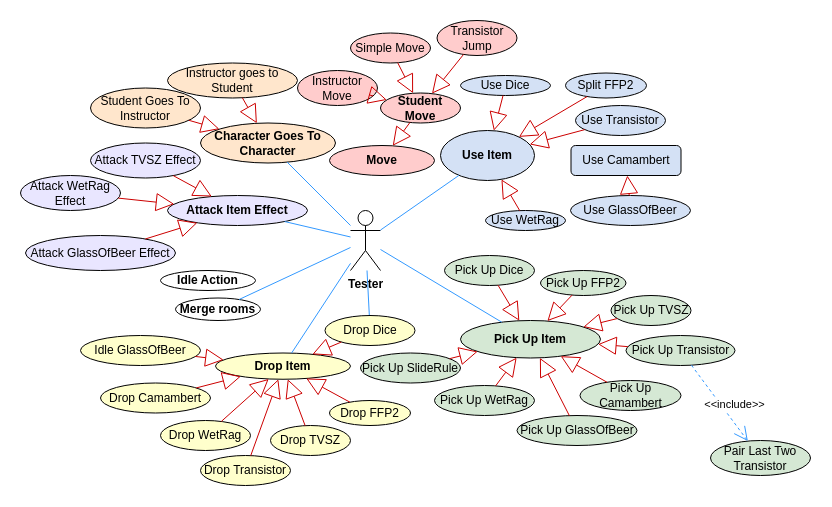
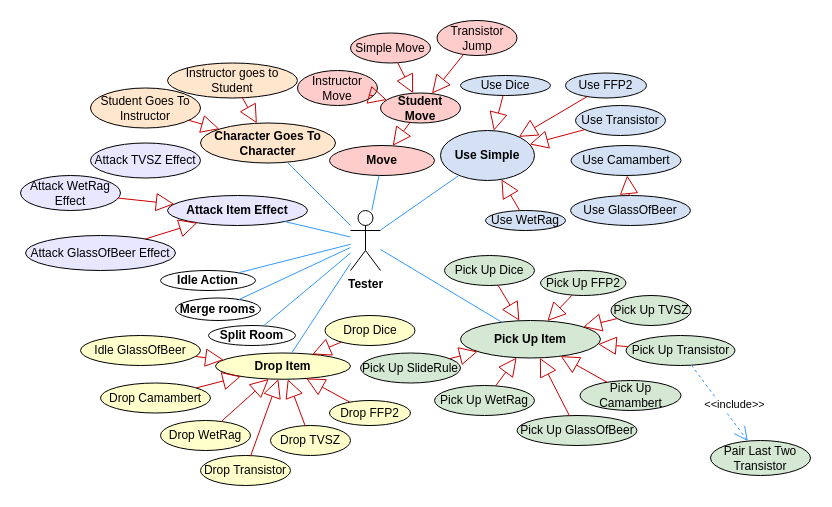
  <mxCell id="0" />
  <mxCell id="1" parent="0" />
  <mxCell id="2" value="&lt;b&gt;Tester&lt;/b&gt;" style="shape=umlActor;verticalLabelPosition=bottom;verticalAlign=top;html=1;strokeColor=#000000;" parent="1" vertex="1"><mxGeometry x="350" y="210" width="30" height="60" as="geometry" /></mxCell>
  <mxCell id="3" value="&lt;b&gt;Move&lt;/b&gt;" style="ellipse;whiteSpace=wrap;html=1;fillColor=#FFCCCC;" parent="1" vertex="1"><mxGeometry x="329" y="145" width="105" height="30" as="geometry" /></mxCell>
  <mxCell id="4" value="Transistor Jump" style="ellipse;whiteSpace=wrap;html=1;fillColor=#FFCCCC;" parent="1" vertex="1"><mxGeometry x="436.5" y="20" width="80" height="35" as="geometry" /></mxCell>
  <mxCell id="5" value="Simple Move" style="ellipse;whiteSpace=wrap;html=1;fillColor=#FFCCCC;" parent="1" vertex="1"><mxGeometry x="350" y="32.5" width="80" height="30" as="geometry" /></mxCell>
  <mxCell id="6" value="" style="endArrow=block;endSize=16;endFill=0;html=1;rounded=0;strokeColor=#CC0000;" parent="1" source="4" target="71" edge="1"><mxGeometry width="160" relative="1" as="geometry"><mxPoint x="270" y="170" as="sourcePoint" /><mxPoint x="430" y="170" as="targetPoint" /></mxGeometry></mxCell>
  <mxCell id="7" value="" style="endArrow=block;endSize=16;endFill=0;html=1;rounded=0;strokeColor=#CC0000;" parent="1" source="5" target="71" edge="1"><mxGeometry width="160" relative="1" as="geometry"><mxPoint x="400" y="34" as="sourcePoint" /><mxPoint x="504" y="116" as="targetPoint" /></mxGeometry></mxCell>
- <mxCell id="8" value="&lt;b&gt;Use Item&lt;/b&gt;" style="ellipse;whiteSpace=wrap;html=1;fillColor=#D4E1F5;" parent="1" vertex="1"><mxGeometry x="440" y="130" width="94" height="50" as="geometry" /></mxCell>
+ <mxCell id="8" value="&lt;b&gt;Use Simple&lt;/b&gt;" style="ellipse;whiteSpace=wrap;html=1;fillColor=#D4E1F5;" parent="1" vertex="1"><mxGeometry x="440" y="130" width="94" height="50" as="geometry" /></mxCell>
  <mxCell id="9" value="Use Dice" style="ellipse;whiteSpace=wrap;html=1;fillColor=#D4E1F5;" parent="1" vertex="1"><mxGeometry x="460" y="75" width="90" height="20" as="geometry" /></mxCell>
- <mxCell id="10" value="" style="endArrow=none;html=1;rounded=0;strokeColor=#3399FF;" parent="1" source="2" target="46" edge="1"><mxGeometry width="50" height="50" relative="1" as="geometry"><mxPoint x="550" y="220" as="sourcePoint" /><mxPoint x="600" y="170" as="targetPoint" /></mxGeometry></mxCell>
- <mxCell id="11" value="Split FFP2" style="ellipse;whiteSpace=wrap;html=1;fillColor=#D4E1F5;" parent="1" vertex="1"><mxGeometry x="565" y="72.5" width="81" height="25" as="geometry" /></mxCell>
+ <mxCell id="10" value="" style="endArrow=none;html=1;rounded=0;strokeColor=#3399FF;" parent="1" source="2" target="3" edge="1"><mxGeometry width="50" height="50" relative="1" as="geometry"><mxPoint x="550" y="220" as="sourcePoint" /><mxPoint x="600" y="170" as="targetPoint" /></mxGeometry></mxCell>
+ <mxCell id="11" value="Use FFP2" style="ellipse;whiteSpace=wrap;html=1;fillColor=#D4E1F5;" parent="1" vertex="1"><mxGeometry x="565" y="72.5" width="81" height="25" as="geometry" /></mxCell>
  <mxCell id="12" value="" style="endArrow=none;html=1;rounded=0;strokeColor=#3399FF;" parent="1" source="2" target="8" edge="1"><mxGeometry width="50" height="50" relative="1" as="geometry"><mxPoint x="440" y="300" as="sourcePoint" /><mxPoint x="490" y="250" as="targetPoint" /></mxGeometry></mxCell>
  <mxCell id="13" value="Use Transistor" style="ellipse;whiteSpace=wrap;html=1;fillColor=#D4E1F5;" parent="1" vertex="1"><mxGeometry x="575" y="105" width="90" height="30" as="geometry" /></mxCell>
- <mxCell id="14" value="Use Camambert" style="whiteSpace=wrap;html=1;fillColor=#D4E1F5;rounded=1;" parent="1" vertex="1"><mxGeometry x="570.5" y="145" width="110" height="30" as="geometry" /></mxCell>
+ <mxCell id="14" value="Use Camambert" style="ellipse;whiteSpace=wrap;html=1;fillColor=#D4E1F5;" parent="1" vertex="1"><mxGeometry x="570.5" y="145" width="110" height="30" as="geometry" /></mxCell>
  <mxCell id="15" value="Use GlassOfBeer" style="ellipse;whiteSpace=wrap;html=1;fillColor=#D4E1F5;" parent="1" vertex="1"><mxGeometry x="570" y="195" width="120" height="30" as="geometry" /></mxCell>
  <mxCell id="16" value="Use WetRag" style="ellipse;whiteSpace=wrap;html=1;fillColor=#D4E1F5;" parent="1" vertex="1"><mxGeometry x="485" y="210" width="80" height="20" as="geometry" /></mxCell>
  <mxCell id="17" value="" style="endArrow=block;endSize=16;endFill=0;html=1;rounded=0;strokeColor=#CC0000;" parent="1" source="9" target="8" edge="1"><mxGeometry width="160" relative="1" as="geometry"><mxPoint x="622" y="128" as="sourcePoint" /><mxPoint x="526" y="183" as="targetPoint" /></mxGeometry></mxCell>
  <mxCell id="18" value="" style="endArrow=block;endSize=16;endFill=0;html=1;rounded=0;strokeColor=#CC0000;" parent="1" source="11" target="8" edge="1"><mxGeometry width="160" relative="1" as="geometry"><mxPoint x="632" y="138" as="sourcePoint" /><mxPoint x="536" y="193" as="targetPoint" /></mxGeometry></mxCell>
  <mxCell id="19" value="" style="endArrow=block;endSize=16;endFill=0;html=1;rounded=0;strokeColor=#CC0000;" parent="1" source="13" target="8" edge="1"><mxGeometry width="160" relative="1" as="geometry"><mxPoint x="652" y="158" as="sourcePoint" /><mxPoint x="556" y="213" as="targetPoint" /></mxGeometry></mxCell>
  <mxCell id="20" value="" style="endArrow=block;endSize=16;endFill=0;html=1;rounded=0;strokeColor=#CC0000;" parent="1" source="15" target="14" edge="1"><mxGeometry width="160" relative="1" as="geometry"><mxPoint x="672" y="178" as="sourcePoint" /><mxPoint x="576" y="233" as="targetPoint" /></mxGeometry></mxCell>
  <mxCell id="21" value="" style="endArrow=block;endSize=16;endFill=0;html=1;rounded=0;strokeColor=#CC0000;" parent="1" source="16" target="8" edge="1"><mxGeometry width="160" relative="1" as="geometry"><mxPoint x="682" y="188" as="sourcePoint" /><mxPoint x="586" y="243" as="targetPoint" /></mxGeometry></mxCell>
  <mxCell id="22" value="&lt;b&gt;Pick Up Item&lt;/b&gt;" style="ellipse;whiteSpace=wrap;html=1;fillColor=#D5E8D4;" parent="1" vertex="1"><mxGeometry x="460" y="320" width="140" height="37.5" as="geometry" /></mxCell>
  <mxCell id="23" value="" style="endArrow=none;html=1;rounded=0;strokeColor=#3399FF;fillColor=#D5E8D4;" parent="1" source="2" target="22" edge="1"><mxGeometry width="50" height="50" relative="1" as="geometry"><mxPoint x="320" y="390" as="sourcePoint" /><mxPoint x="370" y="340" as="targetPoint" /></mxGeometry></mxCell>
  <mxCell id="24" value="Pick Up Dice" style="ellipse;whiteSpace=wrap;html=1;fillColor=#D5E8D4;" parent="1" vertex="1"><mxGeometry x="444" y="255" width="90" height="30" as="geometry" /></mxCell>
  <mxCell id="25" value="Pick Up&amp;nbsp;FFP2" style="ellipse;whiteSpace=wrap;html=1;fillColor=#D5E8D4;" parent="1" vertex="1"><mxGeometry x="540" y="270" width="85.5" height="25" as="geometry" /></mxCell>
  <mxCell id="26" value="Pick Up TVSZ" style="ellipse;whiteSpace=wrap;html=1;fillColor=#D5E8D4;" parent="1" vertex="1"><mxGeometry x="610.5" y="295" width="80" height="30" as="geometry" /></mxCell>
  <mxCell id="27" value="Pick Up&amp;nbsp;Transistor" style="ellipse;whiteSpace=wrap;html=1;fillColor=#D5E8D4;" parent="1" vertex="1"><mxGeometry x="625.5" y="335" width="109" height="30" as="geometry" /></mxCell>
  <mxCell id="28" value="Pick Up Camambert" style="ellipse;whiteSpace=wrap;html=1;fillColor=#D5E8D4;" parent="1" vertex="1"><mxGeometry x="579.5" y="380" width="101" height="30" as="geometry" /></mxCell>
  <mxCell id="29" value="Pick Up&amp;nbsp;GlassOfBeer" style="ellipse;whiteSpace=wrap;html=1;fillColor=#D5E8D4;" parent="1" vertex="1"><mxGeometry x="516.5" y="415" width="120" height="30" as="geometry" /></mxCell>
  <mxCell id="30" value="Pick Up&amp;nbsp;WetRag" style="ellipse;whiteSpace=wrap;html=1;fillColor=#D5E8D4;" parent="1" vertex="1"><mxGeometry x="434" y="385" width="100" height="30" as="geometry" /></mxCell>
  <mxCell id="31" value="" style="endArrow=block;endSize=16;endFill=0;html=1;rounded=0;strokeColor=#CC0000;" parent="1" source="24" target="22" edge="1"><mxGeometry width="160" relative="1" as="geometry"><mxPoint x="530" y="320" as="sourcePoint" /><mxPoint x="431" y="286.5" as="targetPoint" /></mxGeometry></mxCell>
  <mxCell id="32" value="" style="endArrow=block;endSize=16;endFill=0;html=1;rounded=0;strokeColor=#CC0000;" parent="1" source="25" target="22" edge="1"><mxGeometry width="160" relative="1" as="geometry"><mxPoint x="489" y="363.5" as="sourcePoint" /><mxPoint x="431" y="286.5" as="targetPoint" /></mxGeometry></mxCell>
  <mxCell id="33" value="" style="endArrow=block;endSize=16;endFill=0;html=1;rounded=0;strokeColor=#CC0000;" parent="1" source="26" target="22" edge="1"><mxGeometry width="160" relative="1" as="geometry"><mxPoint x="612" y="325" as="sourcePoint" /><mxPoint x="554" y="248" as="targetPoint" /></mxGeometry></mxCell>
  <mxCell id="34" value="" style="endArrow=block;endSize=16;endFill=0;html=1;rounded=0;strokeColor=#CC0000;" parent="1" source="27" target="22" edge="1"><mxGeometry width="160" relative="1" as="geometry"><mxPoint x="622" y="335" as="sourcePoint" /><mxPoint x="564" y="258" as="targetPoint" /></mxGeometry></mxCell>
  <mxCell id="35" value="" style="endArrow=block;endSize=16;endFill=0;html=1;rounded=0;strokeColor=#CC0000;" parent="1" source="28" target="22" edge="1"><mxGeometry width="160" relative="1" as="geometry"><mxPoint x="632" y="345" as="sourcePoint" /><mxPoint x="574" y="268" as="targetPoint" /></mxGeometry></mxCell>
  <mxCell id="36" value="" style="endArrow=block;endSize=16;endFill=0;html=1;rounded=0;strokeColor=#CC0000;" parent="1" source="29" target="22" edge="1"><mxGeometry width="160" relative="1" as="geometry"><mxPoint x="642" y="355" as="sourcePoint" /><mxPoint x="584" y="278" as="targetPoint" /></mxGeometry></mxCell>
  <mxCell id="37" value="" style="endArrow=block;endSize=16;endFill=0;html=1;rounded=0;strokeColor=#CC0000;" parent="1" source="30" target="22" edge="1"><mxGeometry width="160" relative="1" as="geometry"><mxPoint x="652" y="365" as="sourcePoint" /><mxPoint x="594" y="288" as="targetPoint" /></mxGeometry></mxCell>
  <mxCell id="38" value="&lt;b&gt;Idle Action&lt;/b&gt;" style="ellipse;whiteSpace=wrap;html=1;fillColor=default;" parent="1" vertex="1"><mxGeometry x="160" y="270" width="95" height="20" as="geometry" /></mxCell>
+ <mxCell id="39" value="" style="endArrow=none;html=1;rounded=0;strokeColor=#3399FF;" parent="1" source="38" target="2" edge="1"><mxGeometry width="50" height="50" relative="1" as="geometry"><mxPoint x="210" y="240" as="sourcePoint" /><mxPoint x="260" y="190" as="targetPoint" /></mxGeometry></mxCell>
  <mxCell id="40" value="Pair Last Two Transistor" style="ellipse;whiteSpace=wrap;html=1;fillColor=#D5E8D4;" parent="1" vertex="1"><mxGeometry x="710" y="440" width="100" height="35" as="geometry" /></mxCell>
  <mxCell id="41" value="&amp;lt;&amp;lt;include&amp;gt;&amp;gt;" style="endArrow=open;endSize=12;dashed=1;html=1;rounded=0;strokeColor=#3399FF;" parent="1" source="27" target="40" edge="1"><mxGeometry x="0.209" y="11" width="160" relative="1" as="geometry"><mxPoint x="770" y="335" as="sourcePoint" /><mxPoint x="780" y="500" as="targetPoint" /><mxPoint as="offset" /></mxGeometry></mxCell>
  <mxCell id="42" value="&lt;b&gt;Drop Item&lt;/b&gt;" style="ellipse;whiteSpace=wrap;html=1;fillColor=#FFFFCC;" parent="1" vertex="1"><mxGeometry x="215" y="352.5" width="135" height="26.25" as="geometry" /></mxCell>
  <mxCell id="43" value="" style="endArrow=none;html=1;rounded=0;strokeColor=#3399FF;" parent="1" source="42" target="2" edge="1"><mxGeometry width="50" height="50" relative="1" as="geometry"><mxPoint x="210" y="280" as="sourcePoint" /><mxPoint x="260" y="230" as="targetPoint" /></mxGeometry></mxCell>
  <mxCell id="44" value="Pick Up SlideRule" style="ellipse;whiteSpace=wrap;html=1;fillColor=#D5E8D4;" parent="1" vertex="1"><mxGeometry x="360" y="352.5" width="100" height="30" as="geometry" /></mxCell>
  <mxCell id="45" value="" style="endArrow=block;endSize=16;endFill=0;html=1;rounded=0;strokeColor=#CC0000;" parent="1" source="44" target="22" edge="1"><mxGeometry width="160" relative="1" as="geometry"><mxPoint x="499" y="410" as="sourcePoint" /><mxPoint x="496" y="374" as="targetPoint" /></mxGeometry></mxCell>
  <mxCell id="46" value="Drop Dice" style="ellipse;whiteSpace=wrap;html=1;fillColor=#FFFFCC;" parent="1" vertex="1"><mxGeometry x="324.5" y="315" width="90" height="30" as="geometry" /></mxCell>
  <mxCell id="47" value="Drop&amp;nbsp;FFP2" style="ellipse;whiteSpace=wrap;html=1;fillColor=#FFFFCC;" parent="1" vertex="1"><mxGeometry x="329" y="400" width="81" height="25" as="geometry" /></mxCell>
  <mxCell id="48" value="Drop&amp;nbsp;TVSZ" style="ellipse;whiteSpace=wrap;html=1;fillColor=#FFFFCC;" parent="1" vertex="1"><mxGeometry x="270" y="425" width="80" height="30" as="geometry" /></mxCell>
  <mxCell id="49" value="Drop&amp;nbsp;Transistor" style="ellipse;whiteSpace=wrap;html=1;fillColor=#FFFFCC;" parent="1" vertex="1"><mxGeometry x="200" y="455" width="90" height="30" as="geometry" /></mxCell>
  <mxCell id="50" value="Drop&amp;nbsp;Camambert" style="ellipse;whiteSpace=wrap;html=1;fillColor=#FFFFCC;" parent="1" vertex="1"><mxGeometry x="100" y="382.5" width="110" height="30" as="geometry" /></mxCell>
  <mxCell id="51" value="Idle&amp;nbsp;GlassOfBeer" style="ellipse;whiteSpace=wrap;html=1;fillColor=#FFFFCC;" parent="1" vertex="1"><mxGeometry x="80" y="335" width="120" height="30" as="geometry" /></mxCell>
  <mxCell id="52" value="Drop&amp;nbsp;WetRag" style="ellipse;whiteSpace=wrap;html=1;fillColor=#FFFFCC;" parent="1" vertex="1"><mxGeometry x="160" y="420" width="90" height="30" as="geometry" /></mxCell>
  <mxCell id="53" value="" style="endArrow=block;endSize=16;endFill=0;html=1;rounded=0;strokeColor=#CC0000;" parent="1" source="51" target="42" edge="1"><mxGeometry width="160" relative="1" as="geometry"><mxPoint x="524" y="445" as="sourcePoint" /><mxPoint x="524" y="404" as="targetPoint" /></mxGeometry></mxCell>
  <mxCell id="54" value="" style="endArrow=block;endSize=16;endFill=0;html=1;rounded=0;strokeColor=#CC0000;" parent="1" source="46" target="42" edge="1"><mxGeometry width="160" relative="1" as="geometry"><mxPoint x="534" y="455" as="sourcePoint" /><mxPoint x="534" y="414" as="targetPoint" /></mxGeometry></mxCell>
  <mxCell id="55" value="" style="endArrow=block;endSize=16;endFill=0;html=1;rounded=0;strokeColor=#CC0000;" parent="1" source="47" target="42" edge="1"><mxGeometry width="160" relative="1" as="geometry"><mxPoint x="544" y="465" as="sourcePoint" /><mxPoint x="544" y="424" as="targetPoint" /></mxGeometry></mxCell>
  <mxCell id="56" value="" style="endArrow=block;endSize=16;endFill=0;html=1;rounded=0;strokeColor=#CC0000;" parent="1" source="48" target="42" edge="1"><mxGeometry width="160" relative="1" as="geometry"><mxPoint x="554" y="475" as="sourcePoint" /><mxPoint x="554" y="434" as="targetPoint" /></mxGeometry></mxCell>
  <mxCell id="57" value="" style="endArrow=block;endSize=16;endFill=0;html=1;rounded=0;strokeColor=#CC0000;" parent="1" source="49" target="42" edge="1"><mxGeometry width="160" relative="1" as="geometry"><mxPoint x="574" y="495" as="sourcePoint" /><mxPoint x="574" y="454" as="targetPoint" /></mxGeometry></mxCell>
  <mxCell id="58" value="" style="endArrow=block;endSize=16;endFill=0;html=1;rounded=0;strokeColor=#CC0000;" parent="1" source="52" target="42" edge="1"><mxGeometry width="160" relative="1" as="geometry"><mxPoint x="584" y="505" as="sourcePoint" /><mxPoint x="584" y="464" as="targetPoint" /></mxGeometry></mxCell>
  <mxCell id="59" value="" style="endArrow=block;endSize=16;endFill=0;html=1;rounded=0;strokeColor=#CC0000;" parent="1" source="50" target="42" edge="1"><mxGeometry width="160" relative="1" as="geometry"><mxPoint x="594" y="515" as="sourcePoint" /><mxPoint x="594" y="474" as="targetPoint" /></mxGeometry></mxCell>
  <mxCell id="60" value="&lt;b&gt;Merge rooms&lt;/b&gt;" style="ellipse;whiteSpace=wrap;html=1;fillColor=#FFFFFF;" parent="1" vertex="1"><mxGeometry x="175" y="297.5" width="85" height="22.5" as="geometry" /></mxCell>
+ <mxCell id="61" value="&lt;b&gt;Split Room&lt;/b&gt;" style="ellipse;whiteSpace=wrap;html=1;" parent="1" vertex="1"><mxGeometry x="208" y="325" width="87" height="20" as="geometry" /></mxCell>
  <mxCell id="62" value="" style="endArrow=none;html=1;rounded=0;strokeColor=#3399FF;" parent="1" source="60" target="2" edge="1"><mxGeometry width="50" height="50" relative="1" as="geometry"><mxPoint x="270" y="260" as="sourcePoint" /><mxPoint x="330" y="220" as="targetPoint" /></mxGeometry></mxCell>
+ <mxCell id="63" value="" style="endArrow=none;html=1;rounded=0;strokeColor=#3399FF;" parent="1" source="61" target="2" edge="1"><mxGeometry width="50" height="50" relative="1" as="geometry"><mxPoint x="110" y="160" as="sourcePoint" /><mxPoint x="160" y="110" as="targetPoint" /></mxGeometry></mxCell>
  <mxCell id="64" value="&lt;b&gt;Character Goes To Character&lt;/b&gt;" style="ellipse;whiteSpace=wrap;html=1;fillColor=#FFE6CC;" parent="1" vertex="1"><mxGeometry x="200" y="122.5" width="135" height="40" as="geometry" /></mxCell>
  <mxCell id="65" value="" style="endArrow=none;html=1;rounded=0;strokeColor=#3399FF;" parent="1" source="64" target="2" edge="1"><mxGeometry width="50" height="50" relative="1" as="geometry"><mxPoint x="210" y="140" as="sourcePoint" /><mxPoint x="260" y="90" as="targetPoint" /></mxGeometry></mxCell>
  <mxCell id="66" value="Instructor goes to Student" style="ellipse;whiteSpace=wrap;html=1;fillColor=#FFE6CC;" parent="1" vertex="1"><mxGeometry x="167" y="62.5" width="130" height="35" as="geometry" /></mxCell>
  <mxCell id="67" value="Student Goes To Instructor" style="ellipse;whiteSpace=wrap;html=1;fillColor=#FFE6CC;" parent="1" vertex="1"><mxGeometry x="90" y="87.5" width="110" height="40" as="geometry" /></mxCell>
  <mxCell id="68" value="" style="endArrow=block;endSize=16;endFill=0;html=1;rounded=0;strokeColor=#CC0000;" parent="1" source="66" target="64" edge="1"><mxGeometry width="160" relative="1" as="geometry"><mxPoint x="-10" y="220" as="sourcePoint" /><mxPoint x="150" y="220" as="targetPoint" /></mxGeometry></mxCell>
  <mxCell id="69" value="" style="endArrow=block;endSize=16;endFill=0;html=1;rounded=0;strokeColor=#CC0000;" parent="1" source="67" target="64" edge="1"><mxGeometry width="160" relative="1" as="geometry"><mxPoint x="192" y="105" as="sourcePoint" /><mxPoint x="231" y="151" as="targetPoint" /></mxGeometry></mxCell>
  <mxCell id="70" style="edgeStyle=orthogonalEdgeStyle;rounded=0;orthogonalLoop=1;jettySize=auto;html=1;exitX=0.5;exitY=1;exitDx=0;exitDy=0;fillColor=#D5E8D4;" parent="1" source="40" target="40" edge="1"><mxGeometry relative="1" as="geometry" /></mxCell>
  <mxCell id="71" value="&lt;b&gt;Student Move&lt;/b&gt;" style="ellipse;whiteSpace=wrap;html=1;fillColor=#FFCCCC;" parent="1" vertex="1"><mxGeometry x="380" y="92.5" width="80" height="30" as="geometry" /></mxCell>
  <mxCell id="72" value="" style="endArrow=block;endSize=16;endFill=0;html=1;rounded=0;strokeColor=#CC0000;" parent="1" source="71" target="3" edge="1"><mxGeometry width="160" relative="1" as="geometry"><mxPoint x="362" y="45" as="sourcePoint" /><mxPoint x="376" y="155" as="targetPoint" /></mxGeometry></mxCell>
  <mxCell id="73" value="Instructor Move" style="ellipse;whiteSpace=wrap;html=1;fillColor=#FFCCCC;" parent="1" vertex="1"><mxGeometry x="297" y="70" width="80" height="35" as="geometry" /></mxCell>
  <mxCell id="74" value="" style="endArrow=block;endSize=16;endFill=0;html=1;rounded=0;strokeColor=#CC0000;" parent="1" source="73" target="71" edge="1"><mxGeometry width="160" relative="1" as="geometry"><mxPoint x="377" y="62" as="sourcePoint" /><mxPoint x="402" y="96" as="targetPoint" /></mxGeometry></mxCell>
  <mxCell id="75" value="&lt;b&gt;Attack Item Effect&lt;/b&gt;" style="ellipse;whiteSpace=wrap;html=1;fillColor=#E9E6FF;" parent="1" vertex="1"><mxGeometry x="167" y="195" width="140" height="30" as="geometry" /></mxCell>
  <mxCell id="76" value="" style="endArrow=none;html=1;rounded=0;strokeColor=#3399FF;" parent="1" source="2" target="75" edge="1"><mxGeometry width="50" height="50" relative="1" as="geometry"><mxPoint x="-190" y="101.5" as="sourcePoint" /><mxPoint x="-200" y="192.5" as="targetPoint" /></mxGeometry></mxCell>
  <mxCell id="77" value="Attack TVSZ Effect" style="ellipse;whiteSpace=wrap;html=1;fillColor=#E9E6FF;" parent="1" vertex="1"><mxGeometry x="90" y="142.5" width="110" height="35" as="geometry" /></mxCell>
  <mxCell id="78" value="Attack GlassOfBeer Effect" style="ellipse;whiteSpace=wrap;html=1;fillColor=#E9E6FF;" parent="1" vertex="1"><mxGeometry x="25" y="235" width="150" height="35" as="geometry" /></mxCell>
  <mxCell id="79" value="Attack WetRag Effect" style="ellipse;whiteSpace=wrap;html=1;fillColor=#E9E6FF;" parent="1" vertex="1"><mxGeometry x="20" y="175" width="100" height="35" as="geometry" /></mxCell>
- <mxCell id="80" value="" style="endArrow=block;endSize=16;endFill=0;html=1;rounded=0;strokeColor=#CC0000;" parent="1" source="77" target="75" edge="1"><mxGeometry width="160" relative="1" as="geometry"><mxPoint x="42" y="177.5" as="sourcePoint" /><mxPoint x="-16" y="100.5" as="targetPoint" /></mxGeometry></mxCell>
  <mxCell id="81" value="" style="endArrow=block;endSize=16;endFill=0;html=1;rounded=0;strokeColor=#CC0000;" parent="1" source="78" target="75" edge="1"><mxGeometry width="160" relative="1" as="geometry"><mxPoint x="72" y="207.5" as="sourcePoint" /><mxPoint x="14" y="130.5" as="targetPoint" /></mxGeometry></mxCell>
  <mxCell id="82" value="" style="endArrow=block;endSize=16;endFill=0;html=1;rounded=0;strokeColor=#CC0000;" parent="1" source="79" target="75" edge="1"><mxGeometry width="160" relative="1" as="geometry"><mxPoint x="82" y="217.5" as="sourcePoint" /><mxPoint x="24" y="140.5" as="targetPoint" /></mxGeometry></mxCell>
  <mxCell id="83" style="edgeStyle=orthogonalEdgeStyle;rounded=0;orthogonalLoop=1;jettySize=auto;html=1;exitX=0.5;exitY=1;exitDx=0;exitDy=0;" parent="1" edge="1"><mxGeometry relative="1" as="geometry"><mxPoint x="190" y="282.5" as="sourcePoint" /><mxPoint x="190" y="282.5" as="targetPoint" /></mxGeometry></mxCell>
